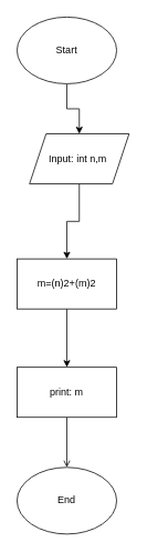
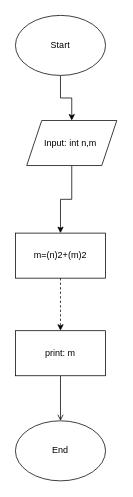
  <mxCell id="0" />
  <mxCell id="1" parent="0" />
  <mxCell id="2" value="" style="edgeStyle=orthogonalEdgeStyle;rounded=0;orthogonalLoop=1;jettySize=auto;html=1;" edge="1" parent="1" source="3" target="5"><mxGeometry relative="1" as="geometry" /></mxCell>
  <mxCell id="3" value="Start" style="ellipse;whiteSpace=wrap;html=1;" vertex="1" parent="1"><mxGeometry x="20" y="20" width="120" height="80" as="geometry" /></mxCell>
  <mxCell id="4" value="" style="edgeStyle=orthogonalEdgeStyle;rounded=0;orthogonalLoop=1;jettySize=auto;html=1;" edge="1" parent="1" source="5" target="7"><mxGeometry relative="1" as="geometry" /></mxCell>
  <mxCell id="5" value="Input: int n,m&amp;nbsp;" style="shape=parallelogram;perimeter=parallelogramPerimeter;whiteSpace=wrap;html=1;fixedSize=1;" vertex="1" parent="1"><mxGeometry x="35" y="160" width="120" height="60" as="geometry" /></mxCell>
- <mxCell id="6" value="" style="edgeStyle=orthogonalEdgeStyle;rounded=0;orthogonalLoop=1;jettySize=auto;html=1;" edge="1" parent="1" source="7" target="9"><mxGeometry relative="1" as="geometry" /></mxCell>
+ <mxCell id="6" value="" style="edgeStyle=orthogonalEdgeStyle;rounded=0;orthogonalLoop=1;jettySize=auto;html=1;dashed=1;" edge="1" parent="1" source="7" target="9"><mxGeometry relative="1" as="geometry" /></mxCell>
  <mxCell id="7" value="m=(n)2+(m)2" style="rounded=0;whiteSpace=wrap;html=1;" vertex="1" parent="1"><mxGeometry x="20" y="310" width="120" height="60" as="geometry" /></mxCell>
  <mxCell id="8" value="" style="edgeStyle=orthogonalEdgeStyle;rounded=0;orthogonalLoop=1;jettySize=auto;html=1;endArrow=open;" edge="1" parent="1" source="9" target="10"><mxGeometry relative="1" as="geometry" /></mxCell>
  <mxCell id="9" value="print: m" style="rounded=0;whiteSpace=wrap;html=1;" vertex="1" parent="1"><mxGeometry x="20" y="440" width="120" height="60" as="geometry" /></mxCell>
  <mxCell id="10" value="End" style="ellipse;whiteSpace=wrap;html=1;" vertex="1" parent="1"><mxGeometry x="20" y="560" width="120" height="80" as="geometry" /></mxCell>
